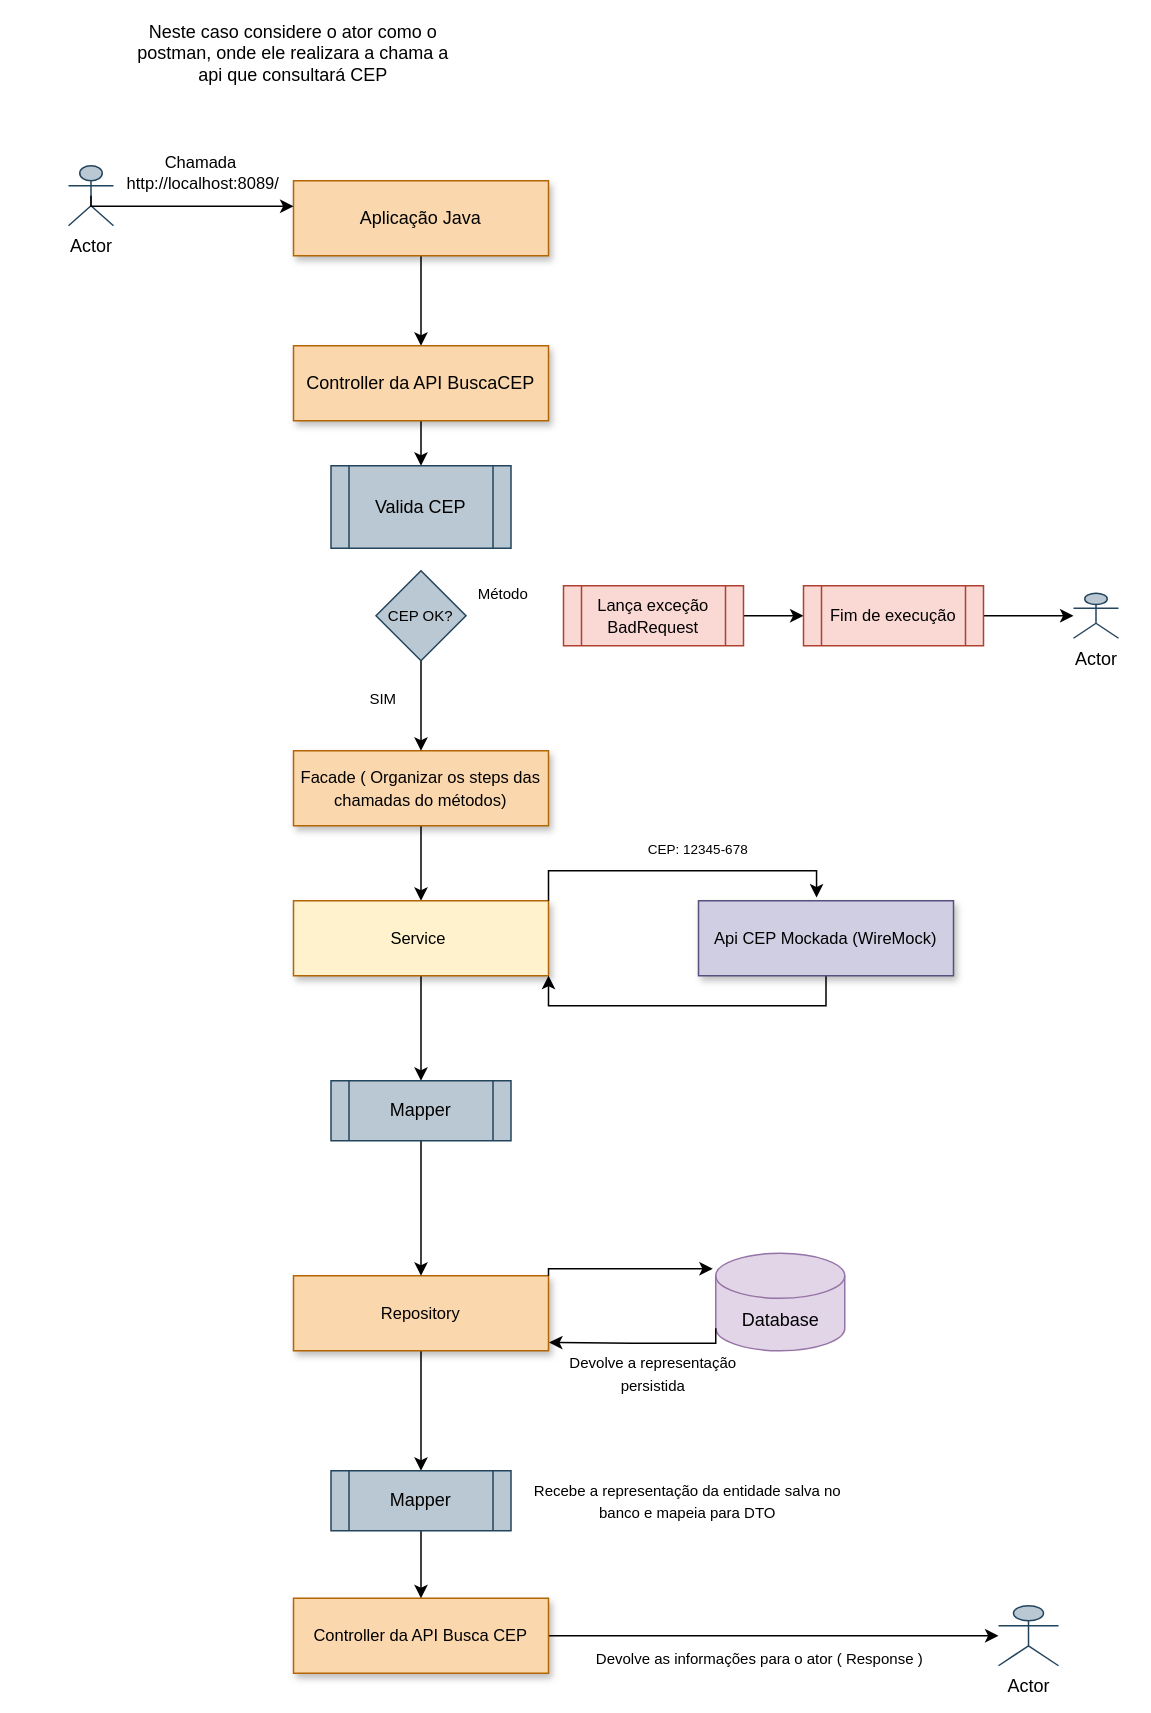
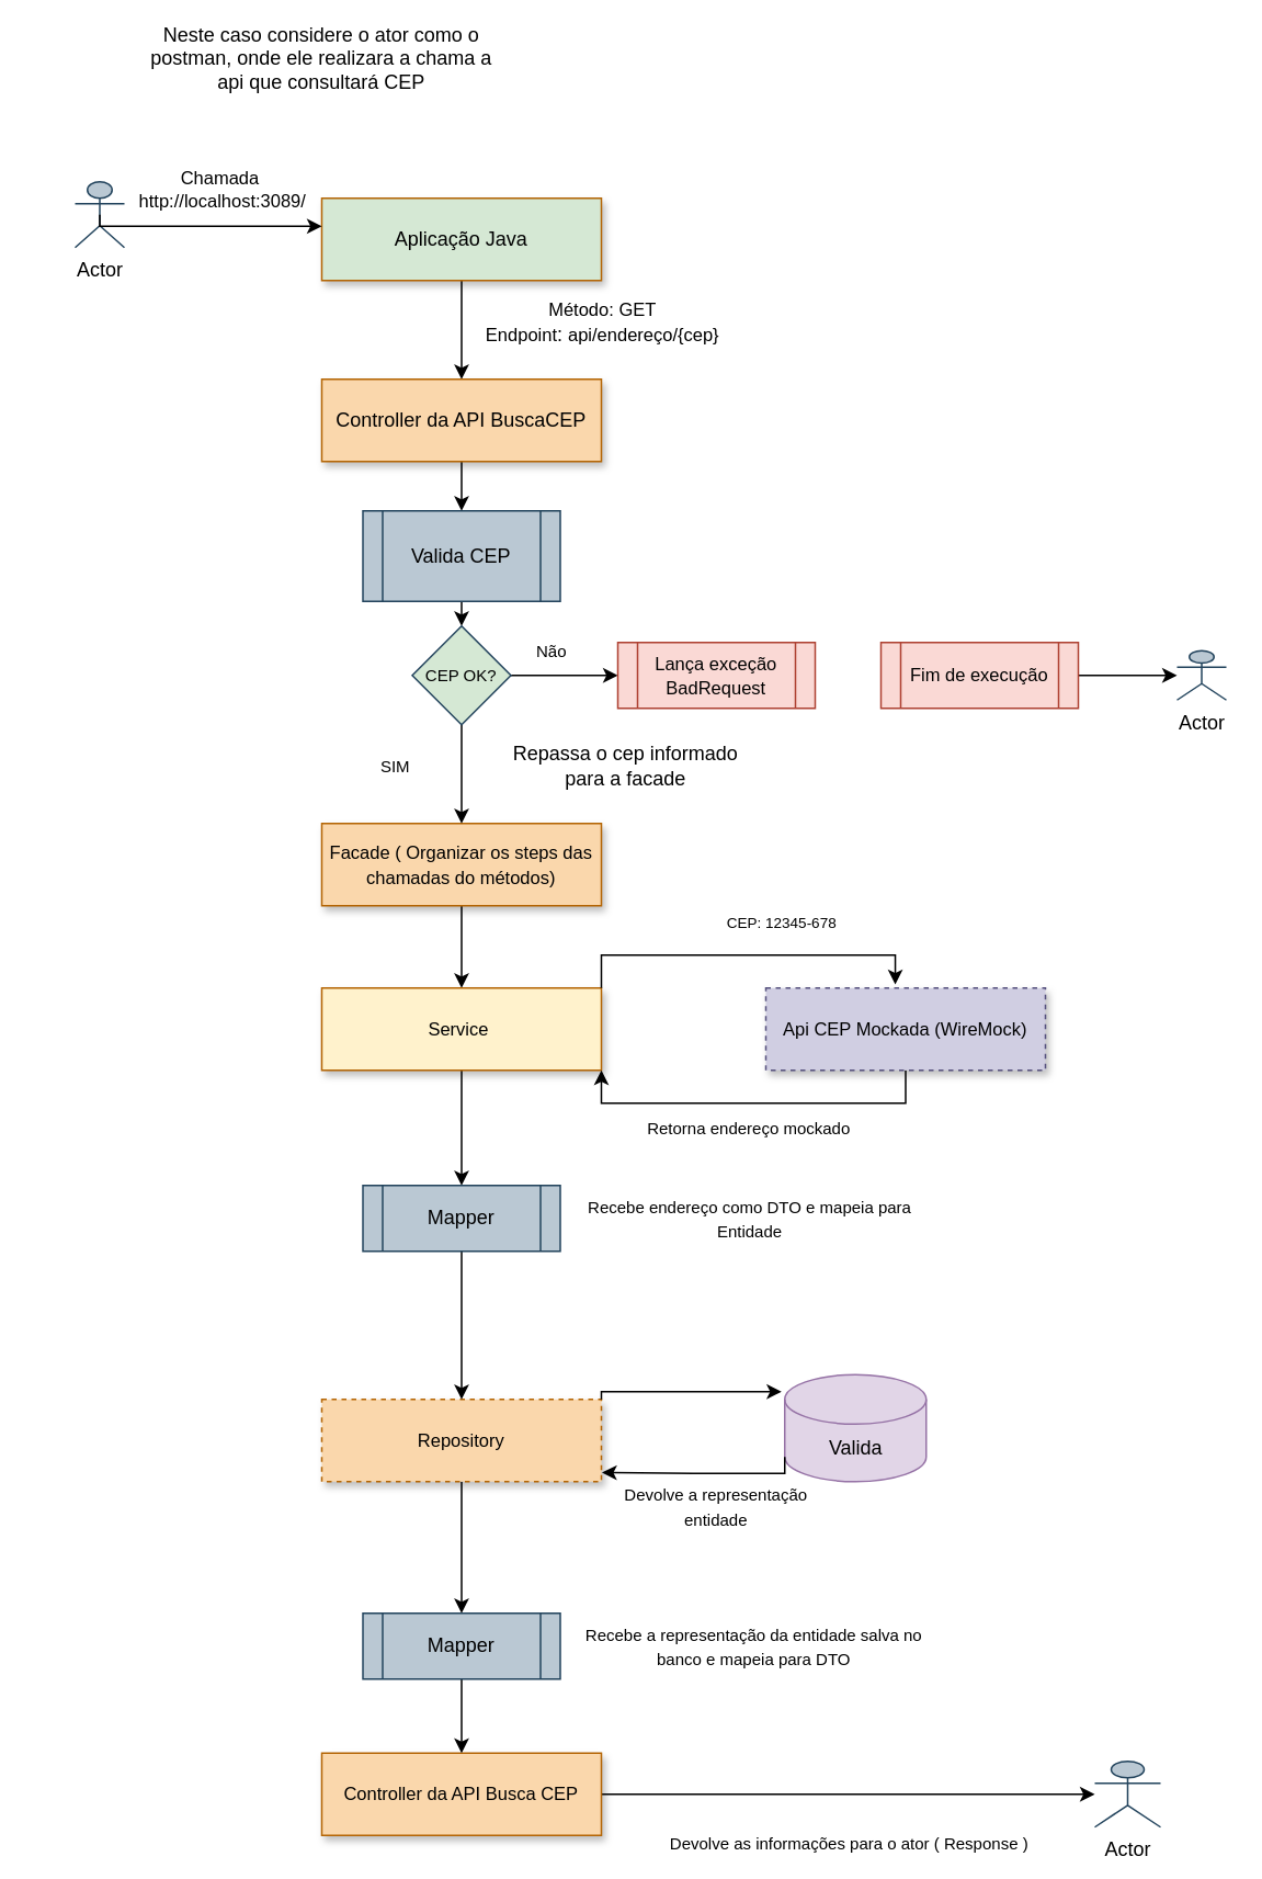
  <mxCell id="0" />
  <mxCell id="1" parent="0" />
  <mxCell id="2" value="Actor" style="shape=umlActor;verticalLabelPosition=bottom;verticalAlign=top;html=1;outlineConnect=0;fillColor=#bac8d3;strokeColor=#23445d;" vertex="1" parent="1"><mxGeometry x="45" y="110" width="30" height="40" as="geometry" /></mxCell>
  <mxCell id="3" value="Neste caso considere o ator como o postman, onde ele realizara a chama a api que consultará CEP" style="text;html=1;align=center;verticalAlign=middle;whiteSpace=wrap;rounded=0;" vertex="1" parent="1"><mxGeometry x="85" y="20" width="220" height="30" as="geometry" /></mxCell>
  <mxCell id="4" style="edgeStyle=orthogonalEdgeStyle;rounded=0;orthogonalLoop=1;jettySize=auto;html=1;exitX=0.5;exitY=1;exitDx=0;exitDy=0;entryX=0.5;entryY=0;entryDx=0;entryDy=0;" edge="1" parent="1" source="5" target="8"><mxGeometry relative="1" as="geometry" /></mxCell>
- <mxCell id="5" value="Aplicação Java" style="rounded=0;whiteSpace=wrap;html=1;fillColor=#fad7ac;strokeColor=#b46504;shadow=1;" vertex="1" parent="1"><mxGeometry x="195" y="120" width="170" height="50" as="geometry" /></mxCell>
+ <mxCell id="5" value="Aplicação Java" style="rounded=0;whiteSpace=wrap;html=1;fillColor=#d5e8d4;strokeColor=#b46504;shadow=1;" vertex="1" parent="1"><mxGeometry x="195" y="120" width="170" height="50" as="geometry" /></mxCell>
  <mxCell id="6" style="edgeStyle=orthogonalEdgeStyle;rounded=0;orthogonalLoop=1;jettySize=auto;html=1;exitX=0.5;exitY=0.5;exitDx=0;exitDy=0;exitPerimeter=0;" edge="1" parent="1" source="2"><mxGeometry relative="1" as="geometry"><mxPoint x="195" y="137" as="targetPoint" /><Array as="points"><mxPoint x="60" y="137" /></Array></mxGeometry></mxCell>
  <mxCell id="7" style="edgeStyle=orthogonalEdgeStyle;rounded=0;orthogonalLoop=1;jettySize=auto;html=1;exitX=0.5;exitY=1;exitDx=0;exitDy=0;entryX=0.5;entryY=0;entryDx=0;entryDy=0;" edge="1" parent="1" source="8" target="19"><mxGeometry relative="1" as="geometry" /></mxCell>
  <mxCell id="8" value="Controller da API BuscaCEP" style="rounded=0;whiteSpace=wrap;html=1;fillColor=#fad7ac;strokeColor=#b46504;shadow=1;" vertex="1" parent="1"><mxGeometry x="195" y="230" width="170" height="50" as="geometry" /></mxCell>
- <mxCell id="9" value="Chamada&amp;nbsp;&lt;br style=&quot;font-size: 11px;&quot;&gt;http://localhost:8089/" style="text;html=1;align=center;verticalAlign=middle;whiteSpace=wrap;rounded=0;fontSize=11;" vertex="1" parent="1"><mxGeometry x="20" y="100" width="230" height="30" as="geometry" /></mxCell>
+ <mxCell id="9" value="Chamada&amp;nbsp;&lt;br style=&quot;font-size: 11px;&quot;&gt;http://localhost:3089/" style="text;html=1;align=center;verticalAlign=middle;whiteSpace=wrap;rounded=0;fontSize=11;" vertex="1" parent="1"><mxGeometry x="20" y="100" width="230" height="30" as="geometry" /></mxCell>
+ <mxCell id="10" value="&lt;font style=&quot;font-size: 11px;&quot;&gt;Método: GET&lt;br&gt;&lt;/font&gt;&lt;font style=&quot;font-size: 11px;&quot;&gt;Endpoint&lt;/font&gt;:&amp;nbsp;&lt;span style=&quot;font-size: 11px;&quot;&gt;api/endereço/{cep}&lt;/span&gt;" style="text;html=1;align=center;verticalAlign=middle;whiteSpace=wrap;rounded=0;" vertex="1" parent="1"><mxGeometry x="251" y="180" width="230" height="30" as="geometry" /></mxCell>
  <mxCell id="11" style="edgeStyle=orthogonalEdgeStyle;rounded=0;orthogonalLoop=1;jettySize=auto;html=1;exitX=0.5;exitY=1;exitDx=0;exitDy=0;entryX=0.5;entryY=0;entryDx=0;entryDy=0;" edge="1" parent="1" source="12" target="15"><mxGeometry relative="1" as="geometry" /></mxCell>
  <mxCell id="12" value="&lt;font style=&quot;font-size: 11px;&quot;&gt;Facade ( Organizar os steps das chamadas do métodos)&lt;/font&gt;" style="rounded=0;whiteSpace=wrap;html=1;fillColor=#fad7ac;strokeColor=#b46504;shadow=1;" vertex="1" parent="1"><mxGeometry x="195" y="500" width="170" height="50" as="geometry" /></mxCell>
+ <mxCell id="13" value="Repassa o cep informado para a facade" style="text;html=1;align=center;verticalAlign=middle;whiteSpace=wrap;rounded=0;" vertex="1" parent="1"><mxGeometry x="305" y="450" width="150" height="30" as="geometry" /></mxCell>
  <mxCell id="14" style="edgeStyle=orthogonalEdgeStyle;rounded=0;orthogonalLoop=1;jettySize=auto;html=1;exitX=0.5;exitY=1;exitDx=0;exitDy=0;" edge="1" parent="1" source="15" target="34"><mxGeometry relative="1" as="geometry" /></mxCell>
  <mxCell id="15" value="&lt;font style=&quot;font-size: 11px;&quot;&gt;Service&lt;/font&gt;&lt;span style=&quot;font-size: 11px; background-color: initial;&quot;&gt;&amp;nbsp;&lt;/span&gt;" style="rounded=0;whiteSpace=wrap;html=1;fillColor=#fff2cc;strokeColor=#b46504;shadow=1;" vertex="1" parent="1"><mxGeometry x="195" y="600" width="170" height="50" as="geometry" /></mxCell>
  <mxCell id="16" style="edgeStyle=orthogonalEdgeStyle;rounded=0;orthogonalLoop=1;jettySize=auto;html=1;exitX=0.5;exitY=1;exitDx=0;exitDy=0;entryX=1;entryY=1;entryDx=0;entryDy=0;" edge="1" parent="1" source="17" target="15"><mxGeometry relative="1" as="geometry" /></mxCell>
- <mxCell id="17" value="&lt;span style=&quot;font-size: 11px;&quot;&gt;Api CEP Mockada (WireMock)&lt;/span&gt;" style="rounded=0;whiteSpace=wrap;html=1;fillColor=#d0cee2;strokeColor=#56517e;shadow=1;" vertex="1" parent="1"><mxGeometry x="465" y="600" width="170" height="50" as="geometry" /></mxCell>
+ <mxCell id="17" value="&lt;span style=&quot;font-size: 11px;&quot;&gt;Api CEP Mockada (WireMock)&lt;/span&gt;" style="rounded=0;whiteSpace=wrap;html=1;fillColor=#d0cee2;strokeColor=#56517e;shadow=1;dashed=1;" vertex="1" parent="1"><mxGeometry x="465" y="600" width="170" height="50" as="geometry" /></mxCell>
+ <mxCell id="18" style="edgeStyle=orthogonalEdgeStyle;rounded=0;orthogonalLoop=1;jettySize=auto;html=1;exitX=0.5;exitY=1;exitDx=0;exitDy=0;entryX=0.5;entryY=0;entryDx=0;entryDy=0;" edge="1" parent="1" source="19" target="22"><mxGeometry relative="1" as="geometry" /></mxCell>
  <mxCell id="19" value="Valida CEP" style="shape=process;whiteSpace=wrap;html=1;backgroundOutline=1;fillColor=#bac8d3;strokeColor=#23445d;" vertex="1" parent="1"><mxGeometry x="220" y="310" width="120" height="55" as="geometry" /></mxCell>
  <mxCell id="20" style="edgeStyle=orthogonalEdgeStyle;rounded=0;orthogonalLoop=1;jettySize=auto;html=1;exitX=0.5;exitY=1;exitDx=0;exitDy=0;entryX=0.5;entryY=0;entryDx=0;entryDy=0;" edge="1" parent="1" source="22" target="12"><mxGeometry relative="1" as="geometry" /></mxCell>
- <mxCell id="22" value="&lt;font style=&quot;font-size: 10px;&quot;&gt;CEP OK?&lt;/font&gt;" style="rhombus;whiteSpace=wrap;html=1;fillColor=#bac8d3;strokeColor=#23445d;" vertex="1" parent="1"><mxGeometry x="250" y="380" width="60" height="60" as="geometry" /></mxCell>
- <mxCell id="23" value="&lt;font style=&quot;font-size: 10px;&quot;&gt;SIM&lt;/font&gt;" style="text;html=1;align=center;verticalAlign=middle;whiteSpace=wrap;rounded=0;" vertex="1" parent="1"><mxGeometry x="225" y="450" width="60" height="30" as="geometry" /></mxCell>
- <mxCell id="24" style="edgeStyle=orthogonalEdgeStyle;rounded=0;orthogonalLoop=1;jettySize=auto;html=1;exitX=1;exitY=0.5;exitDx=0;exitDy=0;" edge="1" parent="1" source="25" target="27"><mxGeometry relative="1" as="geometry" /></mxCell>
+ <mxCell id="21" style="edgeStyle=orthogonalEdgeStyle;rounded=0;orthogonalLoop=1;jettySize=auto;html=1;exitX=1;exitY=0.5;exitDx=0;exitDy=0;entryX=0;entryY=0.5;entryDx=0;entryDy=0;" edge="1" parent="1" source="22" target="25"><mxGeometry relative="1" as="geometry" /></mxCell>
+ <mxCell id="22" value="&lt;font style=&quot;font-size: 10px;&quot;&gt;CEP OK?&lt;/font&gt;" style="rhombus;whiteSpace=wrap;html=1;fillColor=#d5e8d4;strokeColor=#23445d;" vertex="1" parent="1"><mxGeometry x="250" y="380" width="60" height="60" as="geometry" /></mxCell>
+ <mxCell id="23" value="&lt;font style=&quot;font-size: 10px;&quot;&gt;SIM&lt;/font&gt;" style="text;html=1;align=center;verticalAlign=middle;whiteSpace=wrap;rounded=0;" vertex="1" parent="1"><mxGeometry x="210" y="450" width="60" height="30" as="geometry" /></mxCell>
  <mxCell id="25" value="&lt;font style=&quot;font-size: 11px;&quot;&gt;Lança exceção BadRequest&lt;/font&gt;" style="shape=process;whiteSpace=wrap;html=1;backgroundOutline=1;fillColor=#fad9d5;strokeColor=#ae4132;" vertex="1" parent="1"><mxGeometry x="375" y="390" width="120" height="40" as="geometry" /></mxCell>
  <mxCell id="26" style="edgeStyle=orthogonalEdgeStyle;rounded=0;orthogonalLoop=1;jettySize=auto;html=1;exitX=1;exitY=0.5;exitDx=0;exitDy=0;" edge="1" parent="1" source="27" target="28"><mxGeometry relative="1" as="geometry" /></mxCell>
  <mxCell id="27" value="&lt;font style=&quot;font-size: 11px;&quot;&gt;Fim de execução&lt;/font&gt;" style="shape=process;whiteSpace=wrap;html=1;backgroundOutline=1;fillColor=#fad9d5;strokeColor=#ae4132;" vertex="1" parent="1"><mxGeometry x="535" y="390" width="120" height="40" as="geometry" /></mxCell>
  <mxCell id="28" value="Actor" style="shape=umlActor;verticalLabelPosition=bottom;verticalAlign=top;html=1;outlineConnect=0;fillColor=#bac8d3;strokeColor=#23445d;" vertex="1" parent="1"><mxGeometry x="715" y="395" width="30" height="30" as="geometry" /></mxCell>
  <mxCell id="29" style="edgeStyle=orthogonalEdgeStyle;rounded=0;orthogonalLoop=1;jettySize=auto;html=1;exitX=0.5;exitY=1;exitDx=0;exitDy=0;entryX=0.5;entryY=0;entryDx=0;entryDy=0;" edge="1" parent="1" source="30" target="40"><mxGeometry relative="1" as="geometry" /></mxCell>
- <mxCell id="30" value="&lt;span style=&quot;font-size: 11px;&quot;&gt;Repository&lt;/span&gt;" style="rounded=0;whiteSpace=wrap;html=1;fillColor=#fad7ac;strokeColor=#b46504;shadow=1;" vertex="1" parent="1"><mxGeometry x="195" y="850" width="170" height="50" as="geometry" /></mxCell>
- <mxCell id="31" value="&lt;font style=&quot;font-size: 9px;&quot;&gt;CEP: 12345-678&lt;/font&gt;" style="text;html=1;align=center;verticalAlign=middle;whiteSpace=wrap;rounded=0;" vertex="1" parent="1"><mxGeometry x="425" y="550" width="80" height="30" as="geometry" /></mxCell>
+ <mxCell id="30" value="&lt;span style=&quot;font-size: 11px;&quot;&gt;Repository&lt;/span&gt;" style="rounded=0;whiteSpace=wrap;html=1;fillColor=#fad7ac;strokeColor=#b46504;shadow=1;dashed=1;" vertex="1" parent="1"><mxGeometry x="195" y="850" width="170" height="50" as="geometry" /></mxCell>
+ <mxCell id="31" value="&lt;font style=&quot;font-size: 9px;&quot;&gt;CEP: 12345-678&lt;/font&gt;" style="text;html=1;align=center;verticalAlign=middle;whiteSpace=wrap;rounded=0;" vertex="1" parent="1"><mxGeometry x="435" y="545" width="80" height="30" as="geometry" /></mxCell>
+ <mxCell id="32" value="&lt;font style=&quot;font-size: 10px;&quot;&gt;Retorna endereço mockado&lt;/font&gt;" style="text;html=1;align=center;verticalAlign=middle;whiteSpace=wrap;rounded=0;" vertex="1" parent="1"><mxGeometry x="365" y="670" width="180" height="30" as="geometry" /></mxCell>
  <mxCell id="33" style="edgeStyle=orthogonalEdgeStyle;rounded=0;orthogonalLoop=1;jettySize=auto;html=1;exitX=0.5;exitY=1;exitDx=0;exitDy=0;entryX=0.5;entryY=0;entryDx=0;entryDy=0;" edge="1" parent="1" source="34" target="30"><mxGeometry relative="1" as="geometry" /></mxCell>
  <mxCell id="34" value="Mapper" style="shape=process;whiteSpace=wrap;html=1;backgroundOutline=1;fillColor=#bac8d3;strokeColor=#23445d;" vertex="1" parent="1"><mxGeometry x="220" y="720" width="120" height="40" as="geometry" /></mxCell>
- <mxCell id="36" value="Database" style="shape=cylinder3;whiteSpace=wrap;html=1;boundedLbl=1;backgroundOutline=1;size=15;fillColor=#e1d5e7;strokeColor=#9673a6;" vertex="1" parent="1"><mxGeometry x="476.5" y="835" width="86" height="65" as="geometry" /></mxCell>
+ <mxCell id="35" value="&lt;font style=&quot;font-size: 10px;&quot;&gt;Recebe endereço como DTO e mapeia para Entidade&lt;/font&gt;" style="text;html=1;align=center;verticalAlign=middle;whiteSpace=wrap;rounded=0;" vertex="1" parent="1"><mxGeometry x="347.5" y="725" width="215" height="30" as="geometry" /></mxCell>
+ <mxCell id="36" value="Valida" style="shape=cylinder3;whiteSpace=wrap;html=1;boundedLbl=1;backgroundOutline=1;size=15;fillColor=#e1d5e7;strokeColor=#9673a6;" vertex="1" parent="1"><mxGeometry x="476.5" y="835" width="86" height="65" as="geometry" /></mxCell>
  <mxCell id="37" style="edgeStyle=orthogonalEdgeStyle;rounded=0;orthogonalLoop=1;jettySize=auto;html=1;exitX=1;exitY=0.5;exitDx=0;exitDy=0;" edge="1" parent="1" source="38" target="42"><mxGeometry relative="1" as="geometry" /></mxCell>
  <mxCell id="38" value="&lt;span style=&quot;font-size: 11px;&quot;&gt;Controller da API Busca CEP&lt;/span&gt;" style="rounded=0;whiteSpace=wrap;html=1;fillColor=#fad7ac;strokeColor=#b46504;shadow=1;" vertex="1" parent="1"><mxGeometry x="195" y="1065" width="170" height="50" as="geometry" /></mxCell>
  <mxCell id="39" style="edgeStyle=orthogonalEdgeStyle;rounded=0;orthogonalLoop=1;jettySize=auto;html=1;exitX=0.5;exitY=1;exitDx=0;exitDy=0;entryX=0.5;entryY=0;entryDx=0;entryDy=0;" edge="1" parent="1" source="40" target="38"><mxGeometry relative="1" as="geometry" /></mxCell>
  <mxCell id="40" value="Mapper" style="shape=process;whiteSpace=wrap;html=1;backgroundOutline=1;fillColor=#bac8d3;strokeColor=#23445d;" vertex="1" parent="1"><mxGeometry x="220" y="980" width="120" height="40" as="geometry" /></mxCell>
  <mxCell id="41" value="&lt;font style=&quot;font-size: 10px;&quot;&gt;Recebe a representação da entidade salva no banco e mapeia para DTO&lt;/font&gt;" style="text;html=1;align=center;verticalAlign=middle;whiteSpace=wrap;rounded=0;" vertex="1" parent="1"><mxGeometry x="347.5" y="985" width="220" height="30" as="geometry" /></mxCell>
  <mxCell id="42" value="Actor" style="shape=umlActor;verticalLabelPosition=bottom;verticalAlign=top;html=1;outlineConnect=0;fillColor=#bac8d3;strokeColor=#23445d;" vertex="1" parent="1"><mxGeometry x="665" y="1070" width="40" height="40" as="geometry" /></mxCell>
- <mxCell id="43" value="&lt;font style=&quot;font-size: 10px;&quot;&gt;Devolve as informações para o ator ( Response )&lt;/font&gt;" style="text;html=1;align=center;verticalAlign=middle;whiteSpace=wrap;rounded=0;" vertex="1" parent="1"><mxGeometry x="371" y="1090" width="270" height="30" as="geometry" /></mxCell>
- <mxCell id="44" value="&lt;font style=&quot;font-size: 10px;&quot;&gt;Método&lt;/font&gt;" style="text;html=1;align=center;verticalAlign=middle;whiteSpace=wrap;rounded=0;" vertex="1" parent="1"><mxGeometry x="305" y="380" width="60" height="30" as="geometry" /></mxCell>
+ <mxCell id="43" value="&lt;font style=&quot;font-size: 10px;&quot;&gt;Devolve as informações para o ator ( Response )&lt;/font&gt;" style="text;html=1;align=center;verticalAlign=middle;whiteSpace=wrap;rounded=0;" vertex="1" parent="1"><mxGeometry x="381" y="1105" width="270" height="30" as="geometry" /></mxCell>
+ <mxCell id="44" value="&lt;font style=&quot;font-size: 10px;&quot;&gt;Não&lt;/font&gt;" style="text;html=1;align=center;verticalAlign=middle;whiteSpace=wrap;rounded=0;" vertex="1" parent="1"><mxGeometry x="305" y="380" width="60" height="30" as="geometry" /></mxCell>
  <mxCell id="45" style="edgeStyle=orthogonalEdgeStyle;rounded=0;orthogonalLoop=1;jettySize=auto;html=1;exitX=1;exitY=0;exitDx=0;exitDy=0;entryX=0.463;entryY=-0.043;entryDx=0;entryDy=0;entryPerimeter=0;" edge="1" parent="1" source="15" target="17"><mxGeometry relative="1" as="geometry"><Array as="points"><mxPoint x="365" y="580" /><mxPoint x="544" y="580" /></Array></mxGeometry></mxCell>
  <mxCell id="46" style="edgeStyle=orthogonalEdgeStyle;rounded=0;orthogonalLoop=1;jettySize=auto;html=1;exitX=1;exitY=0;exitDx=0;exitDy=0;entryX=-0.023;entryY=0.159;entryDx=0;entryDy=0;entryPerimeter=0;" edge="1" parent="1" source="30" target="36"><mxGeometry relative="1" as="geometry"><Array as="points"><mxPoint x="365" y="845" /></Array></mxGeometry></mxCell>
  <mxCell id="47" style="edgeStyle=orthogonalEdgeStyle;rounded=0;orthogonalLoop=1;jettySize=auto;html=1;exitX=0;exitY=1;exitDx=0;exitDy=-15;exitPerimeter=0;entryX=1.002;entryY=0.89;entryDx=0;entryDy=0;entryPerimeter=0;" edge="1" parent="1" source="36" target="30"><mxGeometry relative="1" as="geometry"><Array as="points"><mxPoint x="477" y="895" /><mxPoint x="421" y="895" /></Array></mxGeometry></mxCell>
- <mxCell id="48" value="&lt;font style=&quot;font-size: 10px;&quot;&gt;Devolve a representação persistida&lt;/font&gt;" style="text;html=1;align=center;verticalAlign=middle;whiteSpace=wrap;rounded=0;" vertex="1" parent="1"><mxGeometry x="375" y="900" width="120" height="30" as="geometry" /></mxCell>
+ <mxCell id="48" value="&lt;font style=&quot;font-size: 10px;&quot;&gt;Devolve a representação entidade&lt;/font&gt;" style="text;html=1;align=center;verticalAlign=middle;whiteSpace=wrap;rounded=0;" vertex="1" parent="1"><mxGeometry x="375" y="900" width="120" height="30" as="geometry" /></mxCell>
